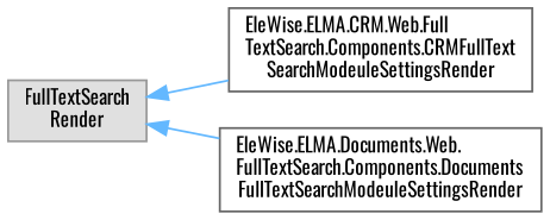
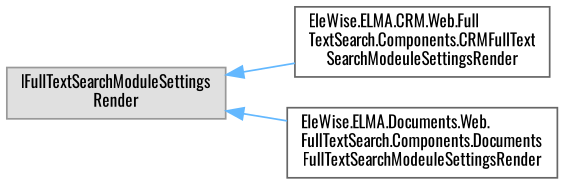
  digraph {
    rankdir=LR
    fontname=Oswald
    node [color=grey40 fillcolor=white fontname=Oswald fontsize=10 shape=box style=filled]
    edge [color=steelblue1 dir=back fontname=Oswald fontsize=10 labelfontname=Helvetica labelfontsize=10 style=solid]
-   n1 [color=grey60 fillcolor="#E0E0E0" height=0.2 label="FullTextSearch\lRender" width=0.4]
+   n1 [color=grey60 fillcolor="#E0E0E0" height=0.2 label="IFullTextSearchModuleSettings\lRender" width=0.4]
    n2 [height=0.2 label="EleWise.ELMA.CRM.Web.Full\lTextSearch.Components.CRMFullText\lSearchModeuleSettingsRender" width=0.4]
    n3 [height=0.2 label="EleWise.ELMA.Documents.Web.\lFullTextSearch.Components.Documents\lFullTextSearchModeuleSettingsRender" width=0.4]
    n1 -> n2
    n1 -> n3
  }
